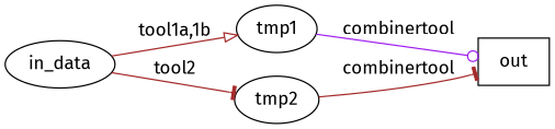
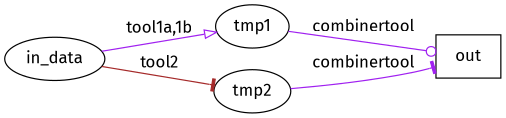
  digraph {
    fontname="Fira Sans"
    rankdir=LR
    node [fontname="Fira Sans" shape=ellipse]
    edge [arrowhead=tee color=purple fontname="Fira Sans"]
    n1 [label=out shape=box]
    n2 [label=tmp1]
    n3 [label=tmp2]
    in_data
    n2 -> n1 [arrowhead=odot label=combinertool]
-   n3 -> n1 [color=brown label=combinertool]
-   in_data -> n2 [arrowhead=onormal color=brown label="tool1a,1b"]
+   n3 -> n1 [label=combinertool]
+   in_data -> n2 [arrowhead=onormal label="tool1a,1b"]
    in_data -> n3 [color=brown label=tool2]
  }
